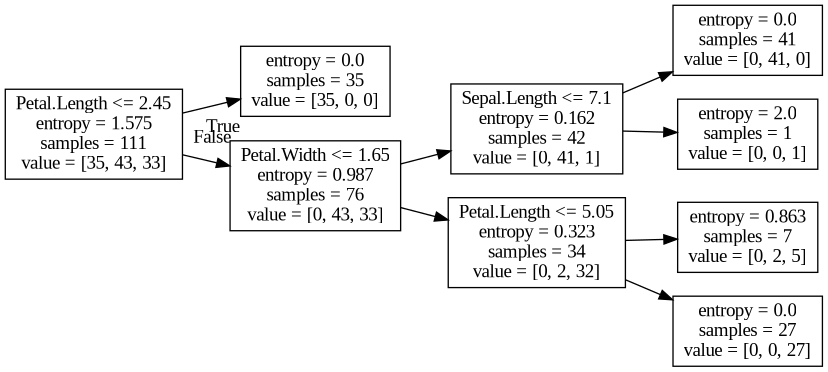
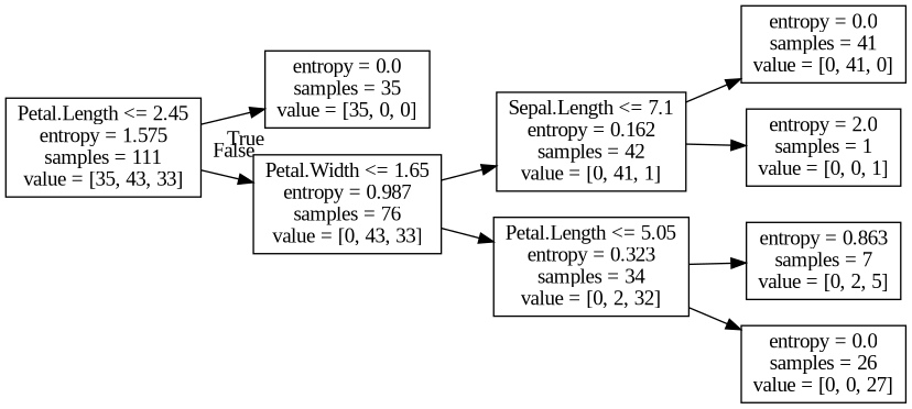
  digraph {
    fontname="Liberation Serif"
    rankdir=LR
    node [fontname="Liberation Serif" shape=box]
    edge [fontname="Liberation Serif"]
    n1 [label="Petal.Length <= 2.45\nentropy = 1.575\nsamples = 111\nvalue = [35, 43, 33]"]
    n2 [label="entropy = 0.0\nsamples = 35\nvalue = [35, 0, 0]"]
    n3 [label="Petal.Width <= 1.65\nentropy = 0.987\nsamples = 76\nvalue = [0, 43, 33]"]
    n4 [label="Sepal.Length <= 7.1\nentropy = 0.162\nsamples = 42\nvalue = [0, 41, 1]"]
    n5 [label="Petal.Length <= 5.05\nentropy = 0.323\nsamples = 34\nvalue = [0, 2, 32]"]
    n6 [label="entropy = 0.0\nsamples = 41\nvalue = [0, 41, 0]"]
    n7 [label="entropy = 2.0\nsamples = 1\nvalue = [0, 0, 1]"]
    n8 [label="entropy = 0.863\nsamples = 7\nvalue = [0, 2, 5]"]
-   n9 [label="entropy = 0.0\nsamples = 27\nvalue = [0, 0, 27]"]
+   n9 [label="entropy = 0.0\nsamples = 26\nvalue = [0, 0, 27]"]
    n1 -> n2 [headlabel=True labelangle=45 labeldistance=2.5]
    n1 -> n3 [headlabel=False labelangle=-45 labeldistance=2.5]
    n3 -> n4
    n3 -> n5
    n4 -> n6
    n4 -> n7
    n5 -> n8
    n5 -> n9
  }
